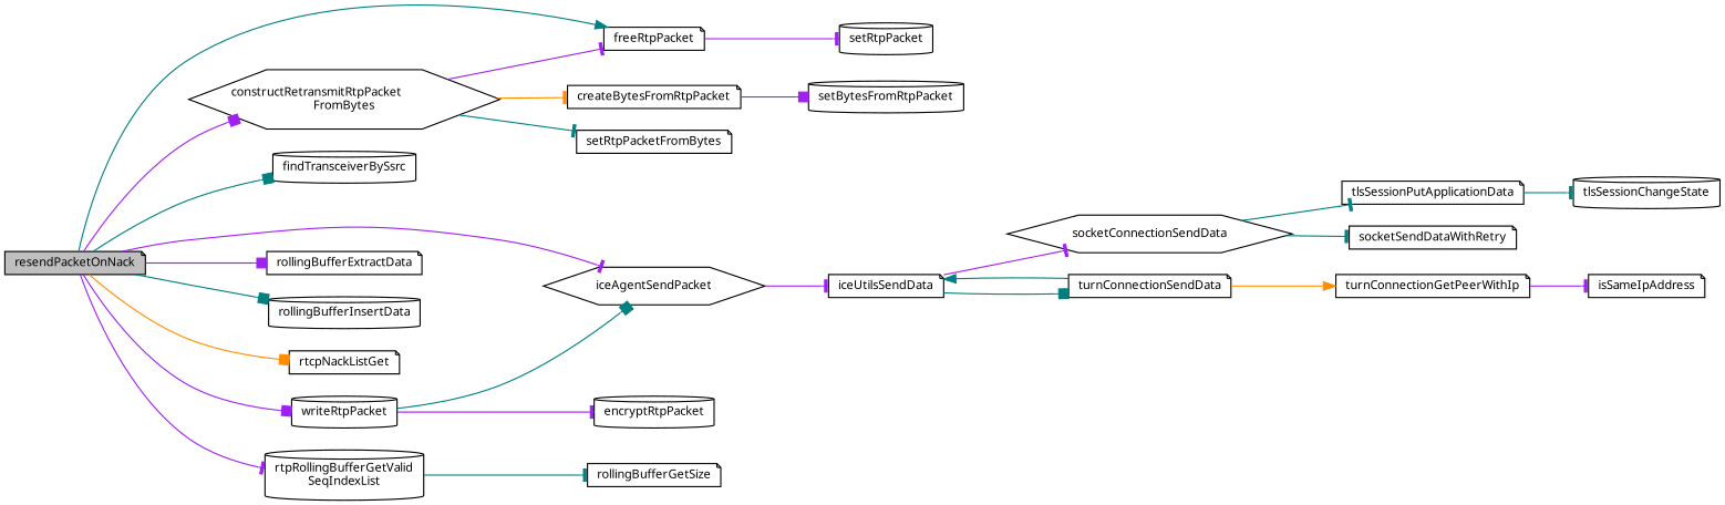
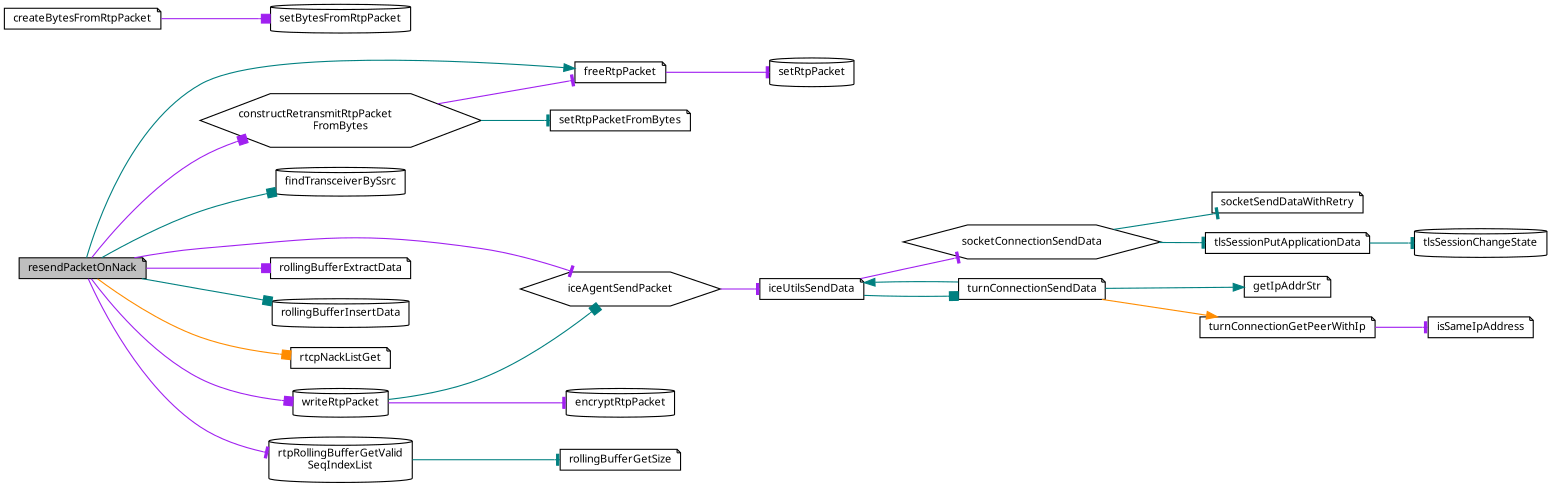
  digraph {
    fontname="Noto Sans"
    rankdir=LR
    node [color=black fillcolor=white fontname="Noto Sans" fontsize=10 shape=note style=filled]
    edge [arrowhead=tee color=purple fontname="Noto Sans" fontsize=10 labelfontname=Helvetica labelfontsize=10 style=solid]
    n1 [fillcolor=grey75 fontcolor=black height=0.2 label=resendPacketOnNack width=0.4]
    n2 [height=0.2 label="constructRetransmitRtpPacket\lFromBytes" shape=hexagon width=0.4]
    n3 [height=0.2 label=freeRtpPacket width=0.4]
    n4 [height=0.2 label=findTransceiverBySsrc shape=cylinder width=0.4]
    n5 [height=0.2 label=iceAgentSendPacket shape=hexagon width=0.4]
    n6 [height=0.2 label=rollingBufferExtractData width=0.4]
    n7 [height=0.2 label=rollingBufferInsertData shape=cylinder width=0.4]
    n8 [height=0.2 label=rtcpNackListGet width=0.4]
    n9 [height=0.2 label="rtpRollingBufferGetValid\lSeqIndexList" shape=cylinder width=0.4]
    n10 [height=0.2 label=writeRtpPacket shape=cylinder width=0.4]
    n11 [height=0.2 label=createBytesFromRtpPacket width=0.4]
    n12 [height=0.2 label=setRtpPacketFromBytes width=0.4]
    n13 [height=0.2 label=setRtpPacket shape=cylinder width=0.4]
    n14 [height=0.2 label=iceUtilsSendData width=0.4]
    n15 [height=0.2 label=rollingBufferGetSize width=0.4]
    n16 [height=0.2 label=encryptRtpPacket shape=cylinder width=0.4]
    n17 [height=0.2 label=setBytesFromRtpPacket shape=cylinder width=0.4]
    n18 [height=0.2 label=socketConnectionSendData shape=hexagon width=0.4]
    n19 [height=0.2 label=turnConnectionSendData width=0.4]
    n20 [height=0.2 label=socketSendDataWithRetry width=0.4]
    n21 [height=0.2 label=tlsSessionPutApplicationData width=0.4]
+   n22 [height=0.2 label=getIpAddrStr width=0.4]
    n23 [height=0.2 label=turnConnectionGetPeerWithIp width=0.4]
    n24 [height=0.2 label=tlsSessionChangeState shape=cylinder width=0.4]
    n25 [height=0.2 label=isSameIpAddress width=0.4]
    n1 -> n2 [arrowhead=box]
    n1 -> n3 [arrowhead=normal color=teal]
    n1 -> n4 [arrowhead=box color=teal]
    n1 -> n5
    n1 -> n6 [arrowhead=box]
    n1 -> n7 [arrowhead=box color=teal]
    n1 -> n8 [arrowhead=box color=darkorange]
    n1 -> n9
    n1 -> n10 [arrowhead=box]
    n2 -> n3
-   n2 -> n11 [color=darkorange]
    n2 -> n12 [color=teal]
    n3 -> n13
    n5 -> n14
    n9 -> n15 [color=teal]
    n10 -> n5 [arrowhead=box color=teal]
    n10 -> n16
    n11 -> n17 [arrowhead=box]
    n14 -> n18
    n14 -> n19 [arrowhead=box color=teal]
    n18 -> n20 [color=teal]
    n18 -> n21 [color=teal]
    n19 -> n14 [arrowhead=normal color=teal]
+   n19 -> n22 [arrowhead=normal color=teal]
    n19 -> n23 [arrowhead=normal color=darkorange]
    n21 -> n24 [color=teal]
    n23 -> n25
  }
